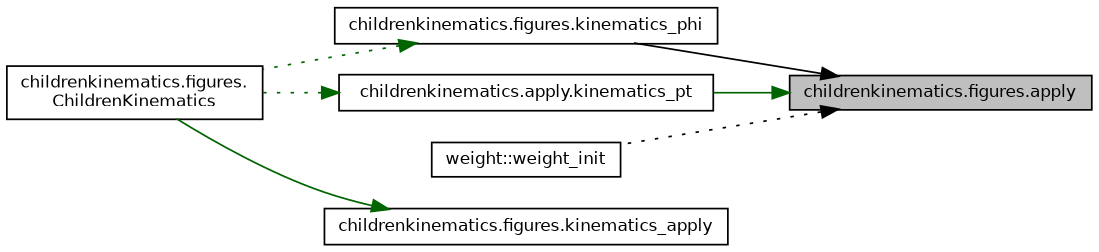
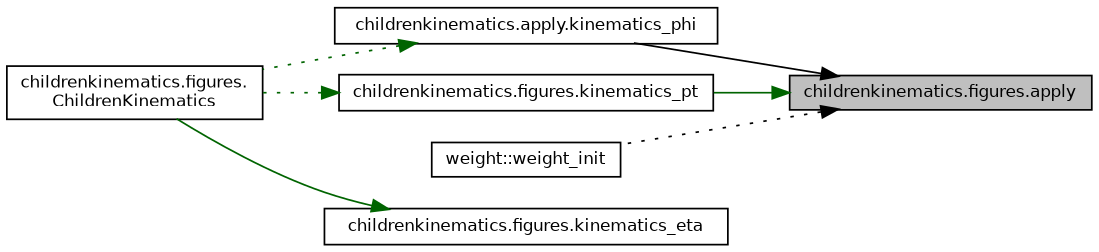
  digraph {
    rankdir=RL
    node [color=black fillcolor=white fontname=Helvetica fontsize=10 shape=record style=filled]
    edge [color=darkgreen dir=back fontname=Helvetica fontsize=10 labelfontname=Helvetica labelfontsize=10 style=solid]
    n1 [fillcolor=grey75 fontcolor=black height=0.2 label="childrenkinematics.figures.apply" width=0.4]
-   n2 [height=0.2 label="childrenkinematics.figures.kinematics_phi" width=0.4]
-   n3 [height=0.2 label="childrenkinematics.apply.kinematics_pt" width=0.4]
+   n2 [height=0.2 label="childrenkinematics.apply.kinematics_phi" width=0.4]
+   n3 [height=0.2 label="childrenkinematics.figures.kinematics_pt" width=0.4]
    n4 [height=0.2 label="weight::weight_init" width=0.4]
-   n5 [height=0.2 label="childrenkinematics.figures.kinematics_apply" width=0.4]
+   n5 [height=0.2 label="childrenkinematics.figures.kinematics_eta" width=0.4]
    n6 [height=0.2 label="childrenkinematics.figures.\lChildrenKinematics" width=0.4]
    n1 -> n2 [color=black]
    n1 -> n3
    n1 -> n4 [color=black style=dotted]
    n2 -> n6 [style=dotted]
    n3 -> n6 [style=dotted]
    n5 -> n6
  }
